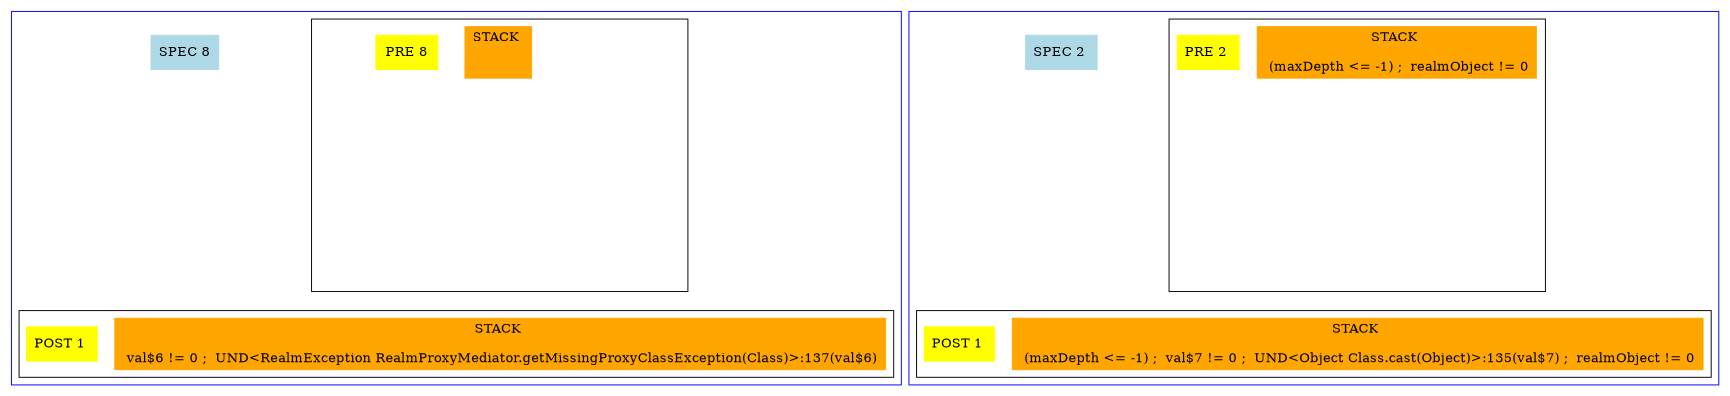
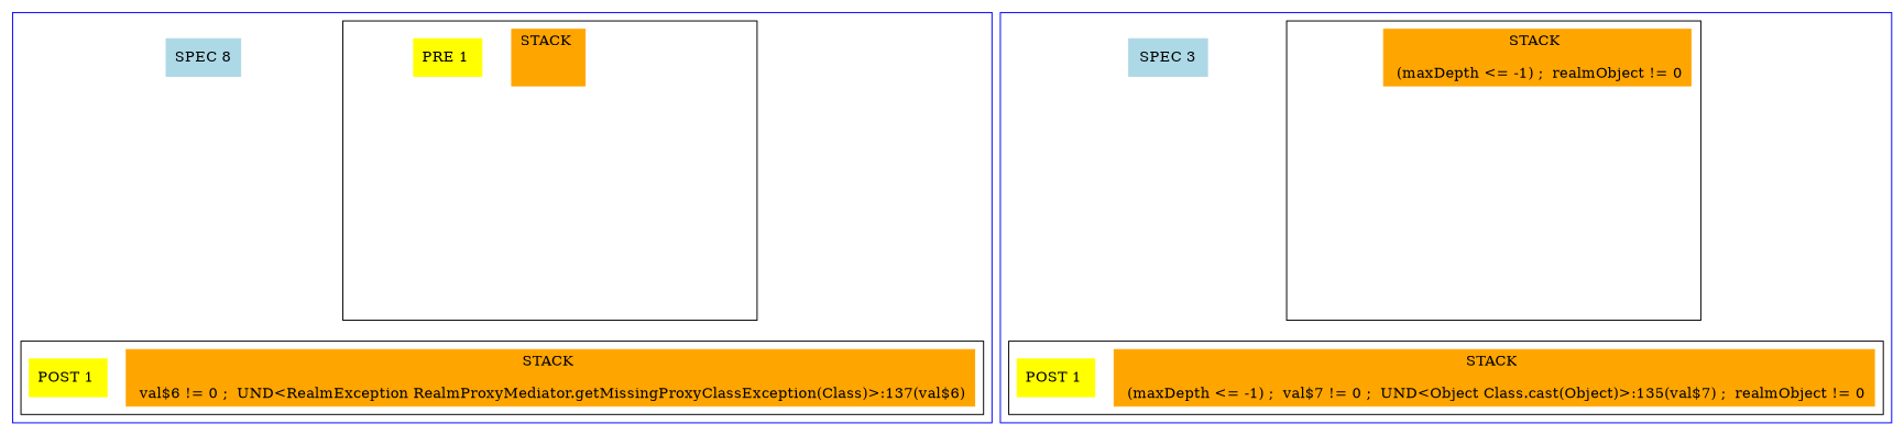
  digraph {
    compound=true
    node [shape=box style=invis]
    edge [style=invis]
    n1 [color=orange label="STACK \n\n " style=filled]
    inv_11
    inv_12
    inv_13
    inv_14
    inv_111
    inv_1111
    inv_122
    inv_1222
    inv_133
    inv_1333
    inv_144
    inv_1444
-   n14 [color=yellow label="PRE 8" style=filled]
+   n14 [color=yellow label="PRE 1 " style=filled]
    n15 [color=orange label="STACK \n\n val$6 != 0 ;  UND<RealmException RealmProxyMediator.getMissingProxyClassException(Class)>:137(val$6)" style=filled]
    n16 [color=yellow label="POST 1 " style=filled]
    n17 [color=lightblue label="SPEC 8" style=filled]
    n18 [color=orange label="STACK \n\n (maxDepth <= -1) ;  realmObject != 0" style=filled]
    inv_21
    inv_22
    inv_23
    inv_24
    inv_211
    inv_2111
    inv_222
    inv_2222
    inv_233
    inv_2333
    inv_244
    inv_2444
-   n31 [color=yellow label="PRE 2 " style=filled]
    n32 [color=orange label="STACK \n\n (maxDepth <= -1) ;  val$7 != 0 ;  UND<Object Class.cast(Object)>:135(val$7) ;  realmObject != 0" style=filled]
    n33 [color=yellow label="POST 1 " style=filled]
-   n34 [color=lightblue label="SPEC 2 " style=filled]
+   n34 [color=lightblue label="SPEC 3" style=filled]
    subgraph cluster_1 {
      color=blue
      n17
      subgraph cluster_2 {
        color=black
        n14
        subgraph sub_3 {
          color=black
          n1
          inv_11
          inv_12
          inv_13
          inv_14
          inv_111
          inv_1111
          inv_122
          inv_1222
          inv_133
          inv_1333
          inv_144
          inv_1444
        }
      }
      subgraph cluster_4 {
        color=black
        n16
        subgraph sub_5 {
          color=black
          n15
        }
      }
    }
    subgraph cluster_6 {
      color=blue
      n34
      subgraph cluster_7 {
        color=black
-       n31
        subgraph sub_8 {
          color=black
          n18
          inv_21
          inv_22
          inv_23
          inv_24
          inv_211
          inv_2111
          inv_222
          inv_2222
          inv_233
          inv_2333
          inv_244
          inv_2444
        }
      }
      subgraph cluster_9 {
        color=black
        n33
        subgraph sub_10 {
          color=black
          n32
        }
      }
    }
    n1 -> inv_11
    n1 -> inv_12
    n1 -> inv_13
    n1 -> inv_14
    inv_11 -> inv_111
    inv_12 -> inv_122
    inv_13 -> inv_133
    inv_14 -> inv_144
    inv_111 -> inv_1111
    inv_1111 -> n15
    inv_122 -> inv_1222
    inv_1222 -> n15
    inv_133 -> inv_1333
    inv_1333 -> n15
    inv_144 -> inv_1444
    inv_1444 -> n15
    n18 -> inv_21
    n18 -> inv_22
    n18 -> inv_23
    n18 -> inv_24
    inv_21 -> inv_211
    inv_22 -> inv_222
    inv_23 -> inv_233
    inv_24 -> inv_244
    inv_211 -> inv_2111
    inv_2111 -> n32
    inv_222 -> inv_2222
    inv_2222 -> n32
    inv_233 -> inv_2333
    inv_2333 -> n32
    inv_244 -> inv_2444
    inv_2444 -> n32
  }
